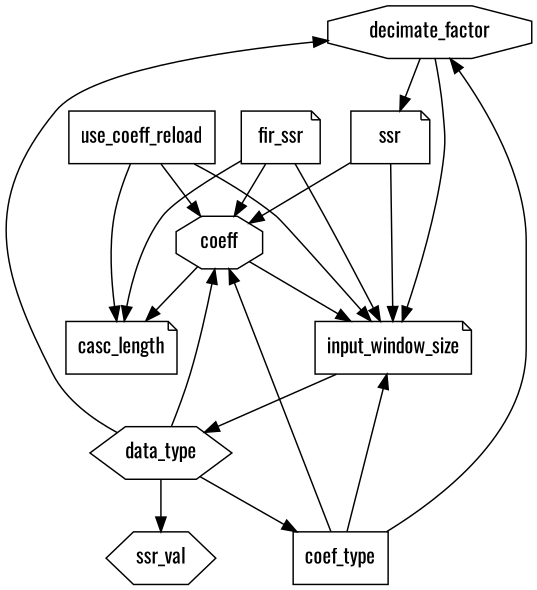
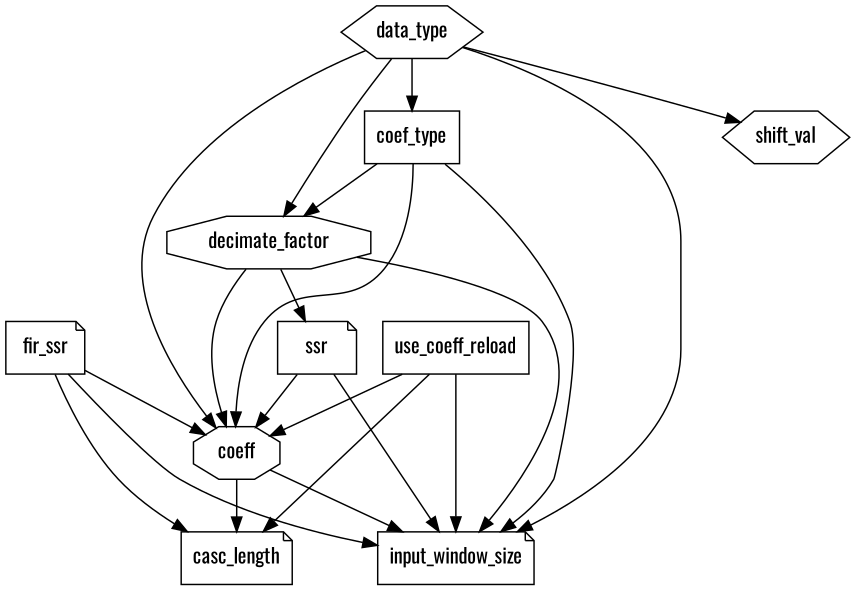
  digraph {
    fontname=Oswald
    node [fontname=Oswald shape=note]
    edge [fontname=Oswald]
    decimate_factor [shape=octagon]
    ssr
    coeff [shape=octagon]
    input_window_size
    casc_length
    use_coeff_reload [shape=box]
    n7 [label=fir_ssr]
    data_type [shape=hexagon]
    coef_type [shape=box]
-   shift_val [shape=hexagon label=ssr_val]
+   shift_val [shape=hexagon]
    decimate_factor -> ssr
+   decimate_factor -> coeff
    decimate_factor -> input_window_size
    ssr -> coeff
    ssr -> input_window_size
    coeff -> input_window_size
    coeff -> casc_length
    use_coeff_reload -> coeff
    use_coeff_reload -> input_window_size
    use_coeff_reload -> casc_length
    n7 -> coeff
    n7 -> input_window_size
    n7 -> casc_length
    data_type -> decimate_factor
    data_type -> coeff
-   input_window_size -> data_type
+   data_type -> input_window_size
    data_type -> coef_type
    data_type -> shift_val
    coef_type -> decimate_factor
    coef_type -> coeff
    coef_type -> input_window_size
  }
